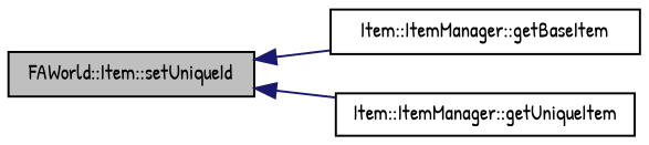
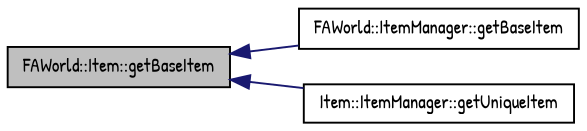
  digraph {
    fontname="Patrick Hand"
    rankdir=LR
    node [color=black fillcolor=white fontname="Patrick Hand" fontsize=10 shape=record style=filled]
    edge [color=midnightblue dir=back fontname="Patrick Hand" fontsize=10 labelfontname=Helvetica labelfontsize=10 style=solid]
-   n1 [fillcolor=grey75 fontcolor=black height=0.2 label="FAWorld::Item::setUniqueId" width=0.4]
-   n2 [height=0.2 label="Item::ItemManager::getBaseItem" width=0.4]
+   n1 [fillcolor=grey75 fontcolor=black height=0.2 label="FAWorld::Item::getBaseItem" width=0.4]
+   n2 [height=0.2 label="FAWorld::ItemManager::getBaseItem" width=0.4]
    n3 [height=0.2 label="Item::ItemManager::getUniqueItem" width=0.4]
    n1 -> n2
    n1 -> n3
  }
